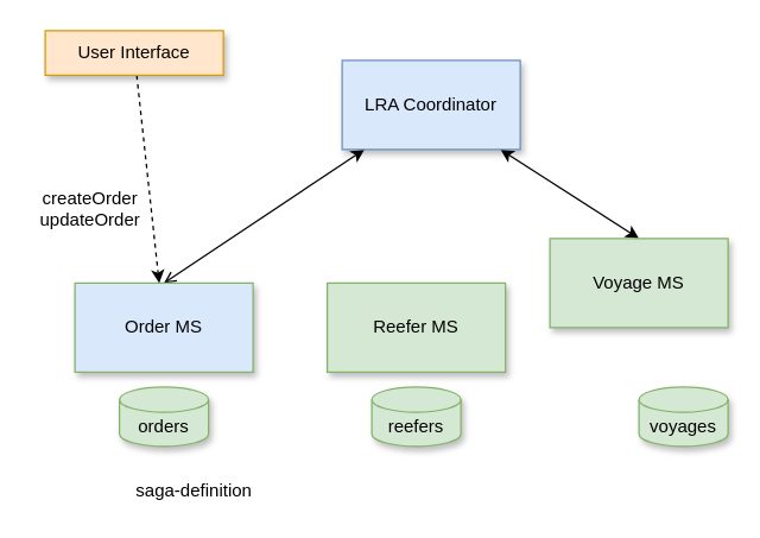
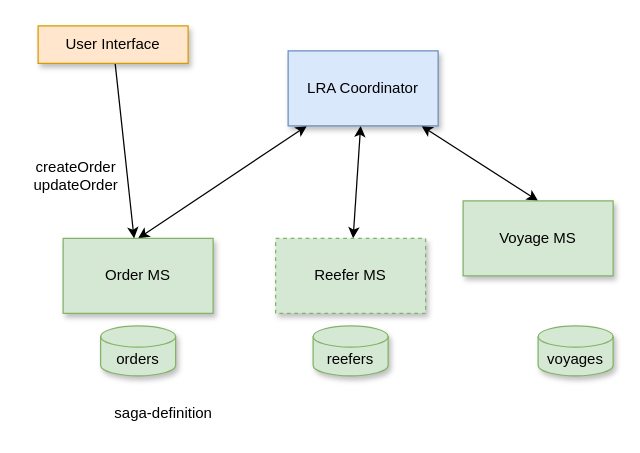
  <mxCell id="0" />
  <mxCell id="1" parent="0" />
- <mxCell id="2" style="edgeStyle=none;html=1;entryX=0.5;entryY=0;entryDx=0;entryDy=0;startArrow=classic;startFill=1;endArrow=open;" edge="1" parent="1" source="5" target="6"><mxGeometry relative="1" as="geometry" /></mxCell>
+ <mxCell id="2" style="edgeStyle=none;html=1;entryX=0.5;entryY=0;entryDx=0;entryDy=0;startArrow=classic;startFill=1;" edge="1" parent="1" source="5" target="6"><mxGeometry relative="1" as="geometry" /></mxCell>
+ <mxCell id="3" style="edgeStyle=none;html=1;startArrow=classic;startFill=1;" edge="1" parent="1" source="5" target="7"><mxGeometry relative="1" as="geometry" /></mxCell>
  <mxCell id="4" style="edgeStyle=none;html=1;entryX=0.5;entryY=0;entryDx=0;entryDy=0;startArrow=classic;startFill=1;" edge="1" parent="1" source="5" target="8"><mxGeometry relative="1" as="geometry" /></mxCell>
  <mxCell id="5" value="LRA Coordinator" style="rounded=0;whiteSpace=wrap;html=1;shadow=1;fillColor=#dae8fc;strokeColor=#6c8ebf;" vertex="1" parent="1"><mxGeometry x="230" y="40" width="120" height="60" as="geometry" /></mxCell>
- <mxCell id="6" value="Order MS" style="rounded=0;whiteSpace=wrap;html=1;shadow=1;fillColor=#dae8fc;strokeColor=#82b366;" vertex="1" parent="1"><mxGeometry x="50" y="190" width="120" height="60" as="geometry" /></mxCell>
- <mxCell id="7" value="Reefer MS" style="rounded=0;whiteSpace=wrap;html=1;shadow=1;fillColor=#d5e8d4;strokeColor=#82b366;" vertex="1" parent="1"><mxGeometry x="220" y="190" width="120" height="60" as="geometry" /></mxCell>
+ <mxCell id="6" value="Order MS" style="rounded=0;whiteSpace=wrap;html=1;shadow=1;fillColor=#d5e8d4;strokeColor=#82b366;" vertex="1" parent="1"><mxGeometry x="50" y="190" width="120" height="60" as="geometry" /></mxCell>
+ <mxCell id="7" value="Reefer MS" style="rounded=0;whiteSpace=wrap;html=1;shadow=1;fillColor=#d5e8d4;strokeColor=#82b366;dashed=1;" vertex="1" parent="1"><mxGeometry x="220" y="190" width="120" height="60" as="geometry" /></mxCell>
  <mxCell id="8" value="Voyage MS" style="rounded=0;whiteSpace=wrap;html=1;shadow=1;fillColor=#d5e8d4;strokeColor=#82b366;" vertex="1" parent="1"><mxGeometry x="370" y="160" width="120" height="60" as="geometry" /></mxCell>
- <mxCell id="9" style="edgeStyle=none;html=1;startArrow=none;startFill=0;dashed=1;" edge="1" parent="1" source="10" target="6"><mxGeometry relative="1" as="geometry" /></mxCell>
+ <mxCell id="9" style="edgeStyle=none;html=1;startArrow=none;startFill=0;" edge="1" parent="1" source="10" target="6"><mxGeometry relative="1" as="geometry" /></mxCell>
  <mxCell id="10" value="User Interface" style="rounded=0;whiteSpace=wrap;html=1;shadow=1;fillColor=#ffe6cc;strokeColor=#d79b00;" vertex="1" parent="1"><mxGeometry x="30" y="20" width="120" height="30" as="geometry" /></mxCell>
  <mxCell id="11" value="orders" style="shape=cylinder3;whiteSpace=wrap;html=1;boundedLbl=1;backgroundOutline=1;size=8.503;shadow=1;fillColor=#d5e8d4;strokeColor=#82b366;" vertex="1" parent="1"><mxGeometry x="80" y="260" width="60" height="40" as="geometry" /></mxCell>
  <mxCell id="12" value="reefers" style="shape=cylinder3;whiteSpace=wrap;html=1;boundedLbl=1;backgroundOutline=1;size=8.503;shadow=1;fillColor=#d5e8d4;strokeColor=#82b366;" vertex="1" parent="1"><mxGeometry x="250" y="260" width="60" height="40" as="geometry" /></mxCell>
  <mxCell id="13" value="voyages" style="shape=cylinder3;whiteSpace=wrap;html=1;boundedLbl=1;backgroundOutline=1;size=8.503;shadow=1;fillColor=#d5e8d4;strokeColor=#82b366;" vertex="1" parent="1"><mxGeometry x="430" y="260" width="60" height="40" as="geometry" /></mxCell>
  <mxCell id="14" value="createOrder&lt;br&gt;updateOrder" style="text;html=1;align=center;verticalAlign=middle;resizable=0;points=[];autosize=1;strokeColor=none;fillColor=none;" vertex="1" parent="1"><mxGeometry x="20" y="125" width="80" height="30" as="geometry" /></mxCell>
  <mxCell id="15" value="saga-definition" style="text;html=1;align=center;verticalAlign=middle;resizable=0;points=[];autosize=1;strokeColor=none;fillColor=none;" vertex="1" parent="1"><mxGeometry x="85" y="320" width="90" height="20" as="geometry" /></mxCell>
